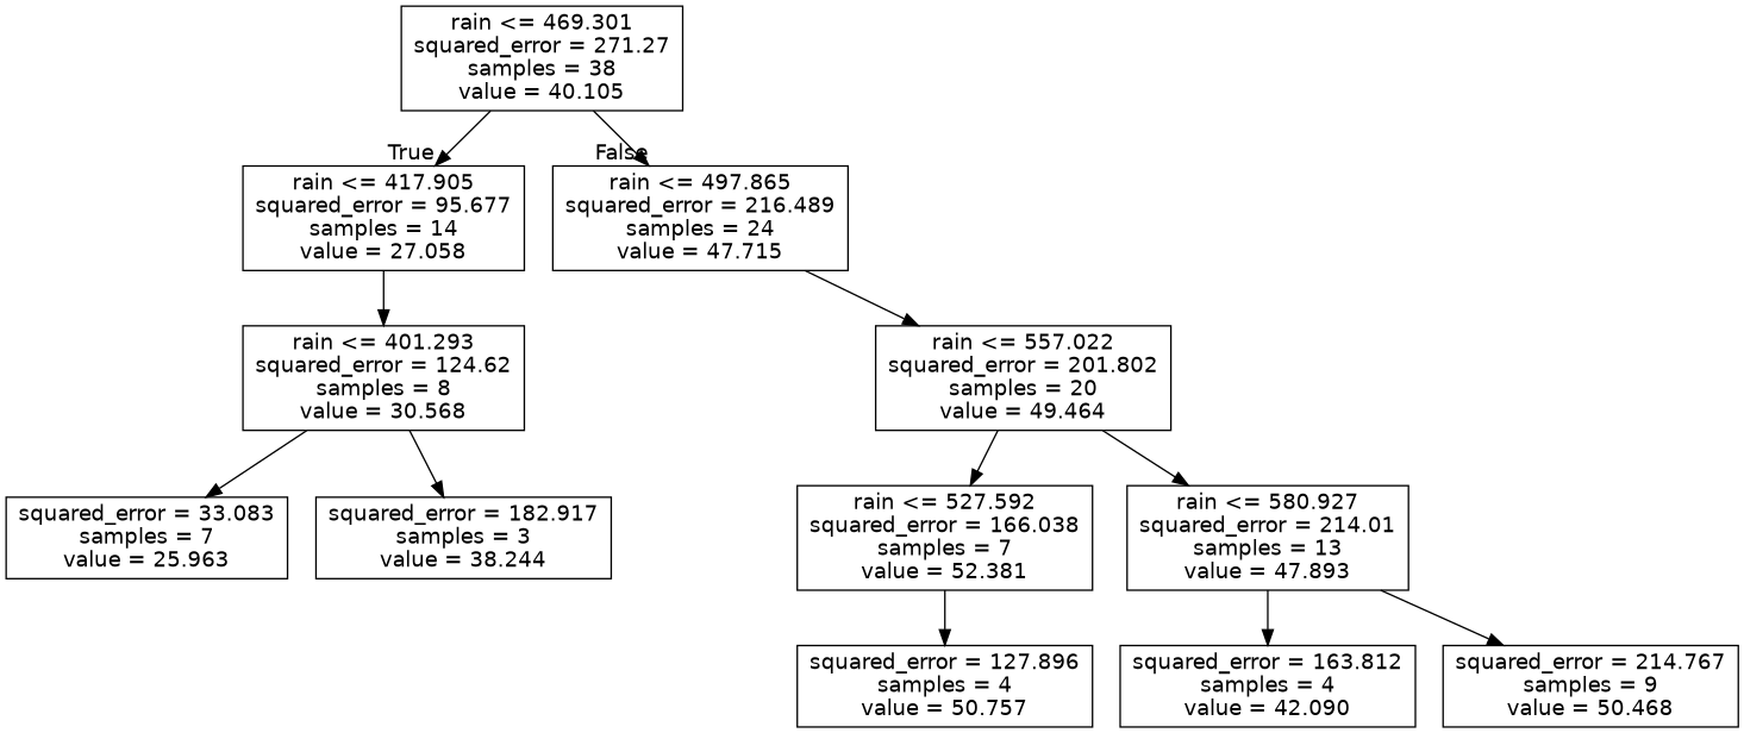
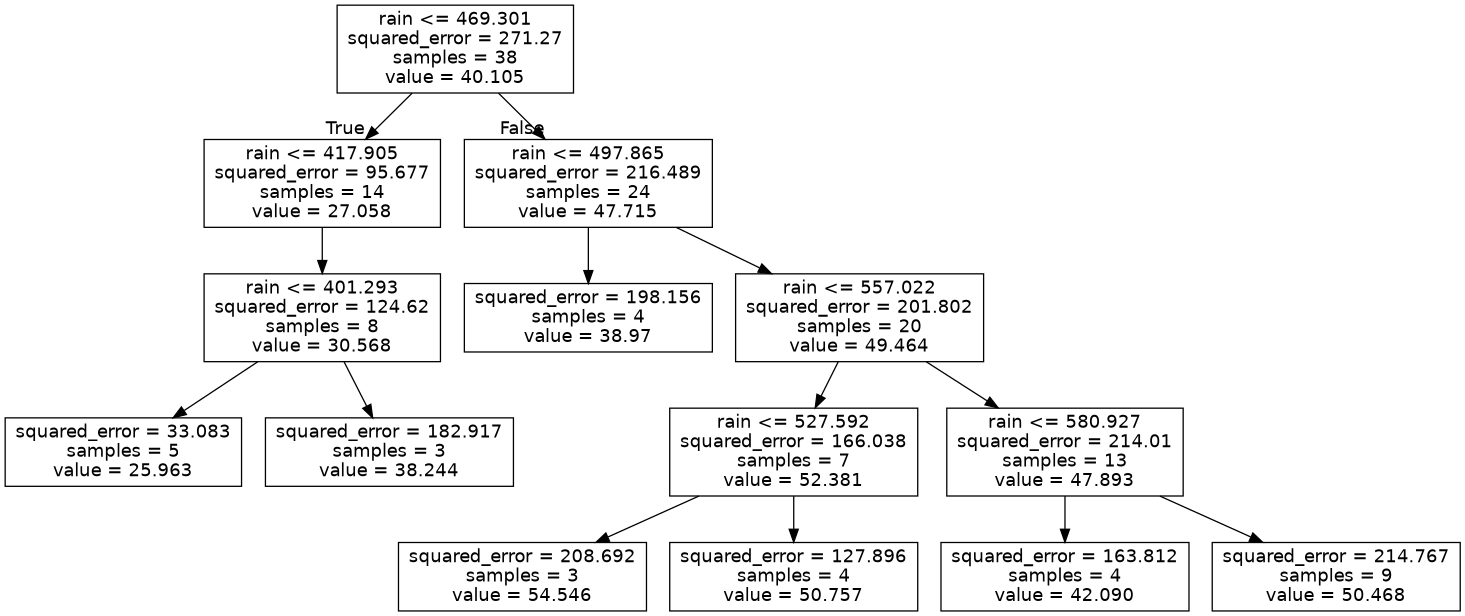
  digraph {
    node [fontname=helvetica shape=box]
    edge [fontname=helvetica]
    n1 [label="rain <= 469.301\nsquared_error = 271.27\nsamples = 38\nvalue = 40.105"]
    n2 [label="rain <= 417.905\nsquared_error = 95.677\nsamples = 14\nvalue = 27.058"]
    n3 [label="rain <= 497.865\nsquared_error = 216.489\nsamples = 24\nvalue = 47.715"]
    n4 [label="rain <= 401.293\nsquared_error = 124.62\nsamples = 8\nvalue = 30.568"]
+   n5 [label="squared_error = 198.156\nsamples = 4\nvalue = 38.97"]
    n6 [label="rain <= 557.022\nsquared_error = 201.802\nsamples = 20\nvalue = 49.464"]
-   n7 [label="squared_error = 33.083\nsamples = 7\nvalue = 25.963"]
+   n7 [label="squared_error = 33.083\nsamples = 5\nvalue = 25.963"]
    n8 [label="squared_error = 182.917\nsamples = 3\nvalue = 38.244"]
    n9 [label="rain <= 527.592\nsquared_error = 166.038\nsamples = 7\nvalue = 52.381"]
    n10 [label="rain <= 580.927\nsquared_error = 214.01\nsamples = 13\nvalue = 47.893"]
+   n11 [label="squared_error = 208.692\nsamples = 3\nvalue = 54.546"]
    n12 [label="squared_error = 127.896\nsamples = 4\nvalue = 50.757"]
    n13 [label="squared_error = 163.812\nsamples = 4\nvalue = 42.090"]
    n14 [label="squared_error = 214.767\nsamples = 9\nvalue = 50.468"]
    n1 -> n2 [headlabel=True labelangle=45 labeldistance=2.5]
    n1 -> n3 [headlabel=False labelangle=-45 labeldistance=2.5]
    n2 -> n4
+   n3 -> n5
    n3 -> n6
    n4 -> n7
    n4 -> n8
    n6 -> n9
    n6 -> n10
+   n9 -> n11
    n9 -> n12
    n10 -> n13
    n10 -> n14
  }
